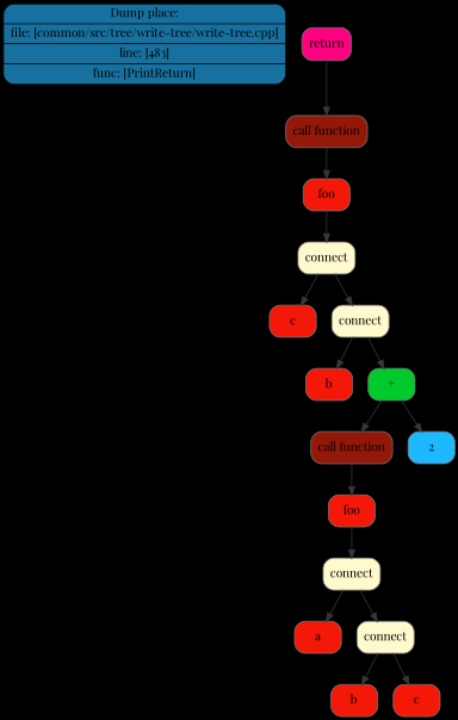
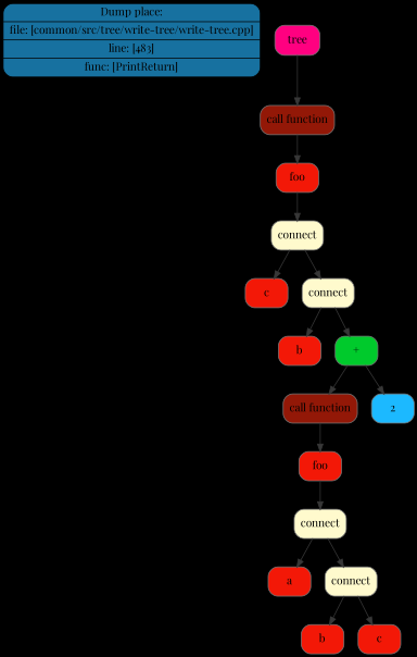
  digraph {
    bgcolor="#000000"
    rankdir=TB
    fontname="Playfair Display"
    node [color="#777777" fillcolor="#f31807" shape=Mrecord style=filled fontname="Playfair Display"]
    edge [color="#373737" fontname="Playfair Display"]
    n1 [color="#000000" fillcolor="#1771a0" label=" { Dump place: | file: [common/src/tree/write-tree/write-tree.cpp] | line: [483] | func: [PrintReturn] } "]
-   n2 [fillcolor="#FF0080" label=return]
+   n2 [fillcolor="#FF0080" label=tree]
    n3 [fillcolor="#931807" label="call function"]
    n4 [label=foo]
    n5 [fillcolor="#FFFACD" label=connect]
    n6 [label=c]
    n7 [fillcolor="#FFFACD" label=connect]
    n8 [label=b]
    n9 [fillcolor="#00ca2c" label="\+"]
    n10 [fillcolor="#931807" label="call function"]
    n11 [fillcolor="#1cb9ff" label=2]
    n12 [label=foo]
    n13 [fillcolor="#FFFACD" label=connect]
    n14 [label=a]
    n15 [fillcolor="#FFFACD" label=connect]
    n16 [label=b]
    n17 [label=c]
    n2 -> n3
    n3 -> n4
    n4 -> n5
    n5 -> n6
    n5 -> n7
    n7 -> n8
    n7 -> n9
    n9 -> n10
    n9 -> n11
    n10 -> n12
    n12 -> n13
    n13 -> n14
    n13 -> n15
    n15 -> n16
    n15 -> n17
  }
